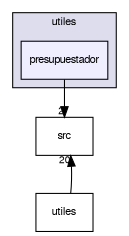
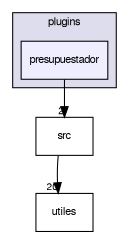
  digraph {
    compound=true
    node [fontname=FreeSans fontsize=10 shape=box]
    edge [labeldistance=1.5 labelfontname=FreeSans labelfontsize=9]
    n1 [fillcolor="#eeeeff" label=presupuestador pencolor=black style=filled]
    n2 [label=src]
    n3 [label=utiles]
    subgraph cluster_1 {
      bgcolor="#ddddee"
      fontname=FreeSans
      fontsize=10
-     label=utiles
+     label=plugins
      pencolor=black
      n1
    }
    n1 -> n2 [headlabel=2]
-   n3 -> n2 [headlabel=20]
+   n2 -> n3 [headlabel=20]
  }
